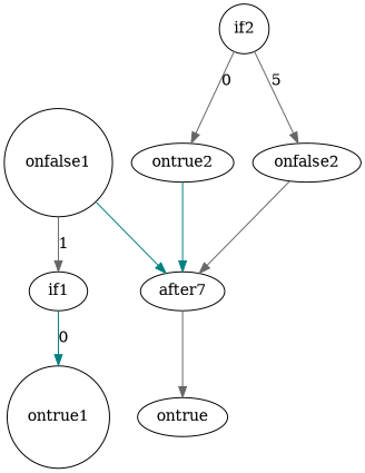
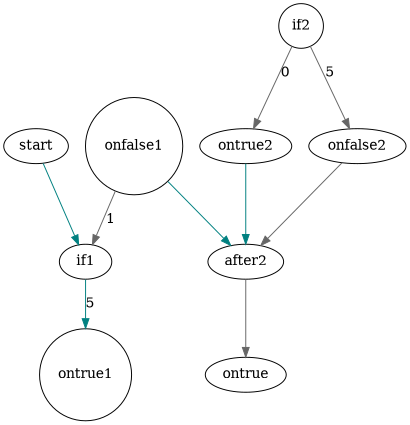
  digraph {
    node [shape=ellipse]
    edge [color=gray40]
+   start
    if1
    ontrue1 [shape=circle]
    onfalse1 [shape=circle]
-   after2 [label=after7]
+   after2
    if2 [shape=circle]
    ontrue2
    onfalse2
    n9 [label=ontrue]
-   if1 -> ontrue1 [color=teal label=0]
+   start -> if1 [color=teal]
+   if1 -> ontrue1 [color=teal label=5]
    onfalse1 -> if1 [label=1]
    onfalse1 -> after2 [color=teal]
    after2 -> n9
    if2 -> ontrue2 [label=0]
    if2 -> onfalse2 [label=5]
    ontrue2 -> after2 [color=teal]
    onfalse2 -> after2
  }
